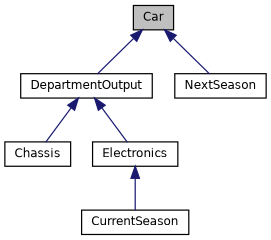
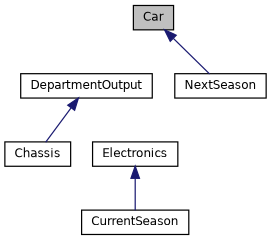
  digraph {
    node [color=black fillcolor=white fontname=Helvetica fontsize=10 shape=record style=filled]
    edge [color=midnightblue dir=back fontname=Helvetica fontsize=10 labelfontname=Helvetica labelfontsize=10 style=solid]
    n1 [fillcolor=grey75 fontcolor=black height=0.2 label=Car width=0.4]
    n2 [height=0.2 label=DepartmentOutput width=0.4]
    n3 [height=0.2 label=NextSeason width=0.4]
    n4 [height=0.2 label=CurrentSeason width=0.4]
    n5 [height=0.2 label=Chassis width=0.4]
    n6 [height=0.2 label=Electronics width=0.4]
-   n1 -> n2
    n1 -> n3
    n2 -> n5
-   n2 -> n6
    n6 -> n4
  }
